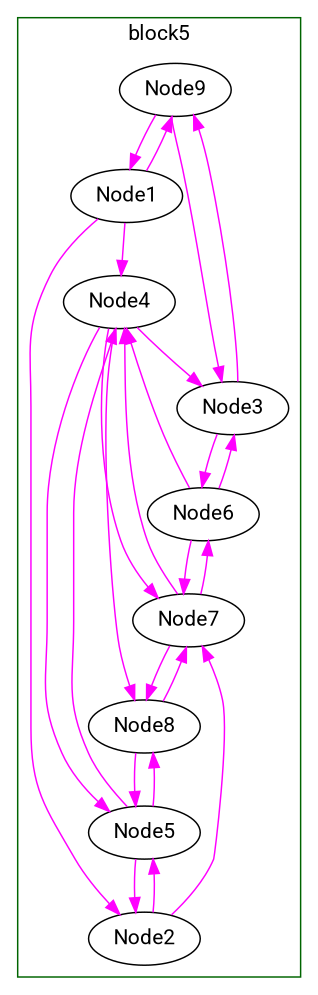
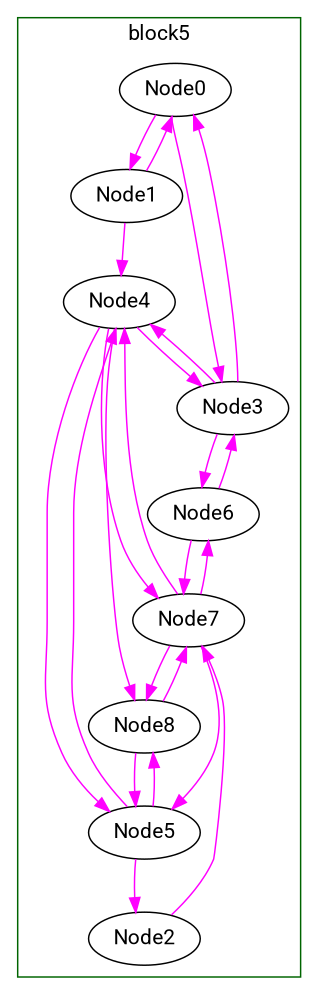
  digraph {
    fontname=Roboto
    splines=spline
    node [bbID=1 fifoDepth=16 fontname=Roboto in="in0:32 in1:32 in2:32 " out="out0:32 out1:32 out2:32 " type=Router]
    edge [Router=true color=magenta fontname=Roboto from=out2 to=in1]
-   Node0 [ID=0 label=Node9]
+   Node0 [ID=0]
    Node1 [ID=1 in="in0:32 in1:32 in2:32 in3:32 " out="out0:32 out1:32 out2:32 out3:32 "]
    Node3 [ID=3 in="in0:32 in1:32 in2:32 in3:32 " out="out0:32 out1:32 out2:32 out3:32 "]
    Node2 [ID=2]
    Node4 [ID=4 in="in0:32 in1:32 in2:32 in3:32 in4:32 " out="out0:32 out1:32 out2:32 out3:32 out4:32 "]
    Node5 [ID=5 in="in0:32 in1:32 in2:32 in3:32 " out="out0:32 out1:32 out2:32 out3:32 "]
    Node6 [ID=6]
    Node7 [ID=7 in="in0:32 in1:32 in2:32 in3:32 " out="out0:32 out1:32 out2:32 out3:32 "]
    Node8 [ID=8]
    subgraph cluster_1 {
      color=darkgreen
      label=block5
      Node0
      Node1
      Node3
      Node2
      Node4
      Node5
      Node6
      Node7
      Node8
    }
    Node0 -> Node1 [from=out1 to=in3]
    Node0 -> Node3 [to=in3]
    Node1 -> Node0 [from=out3]
-   Node1 -> Node2
    Node1 -> Node4 [from=out1 to=in3]
    Node3 -> Node0 [from=out3 to=in2]
-   Node6 -> Node4
+   Node3 -> Node4
    Node3 -> Node6 [from=out1 to=in2]
-   Node2 -> Node5
+   Node7 -> Node5
    Node2 -> Node7
    Node4 -> Node3 [from=out1 to=in2]
    Node4 -> Node5 [from=out4 to=in3]
    Node4 -> Node7 [to=in3]
    Node4 -> Node8 [from=out3]
    Node5 -> Node2 [from=out1 to=in2]
    Node5 -> Node4 [from=out3 to=in4]
    Node5 -> Node8
    Node6 -> Node3
    Node6 -> Node7 [from=out1 to=in2]
    Node7 -> Node4 [from=out3 to=in2]
    Node7 -> Node6
    Node7 -> Node8 [from=out1 to=in3]
    Node8 -> Node5 [from=out1 to=in2]
    Node8 -> Node7 [from=out3]
  }
